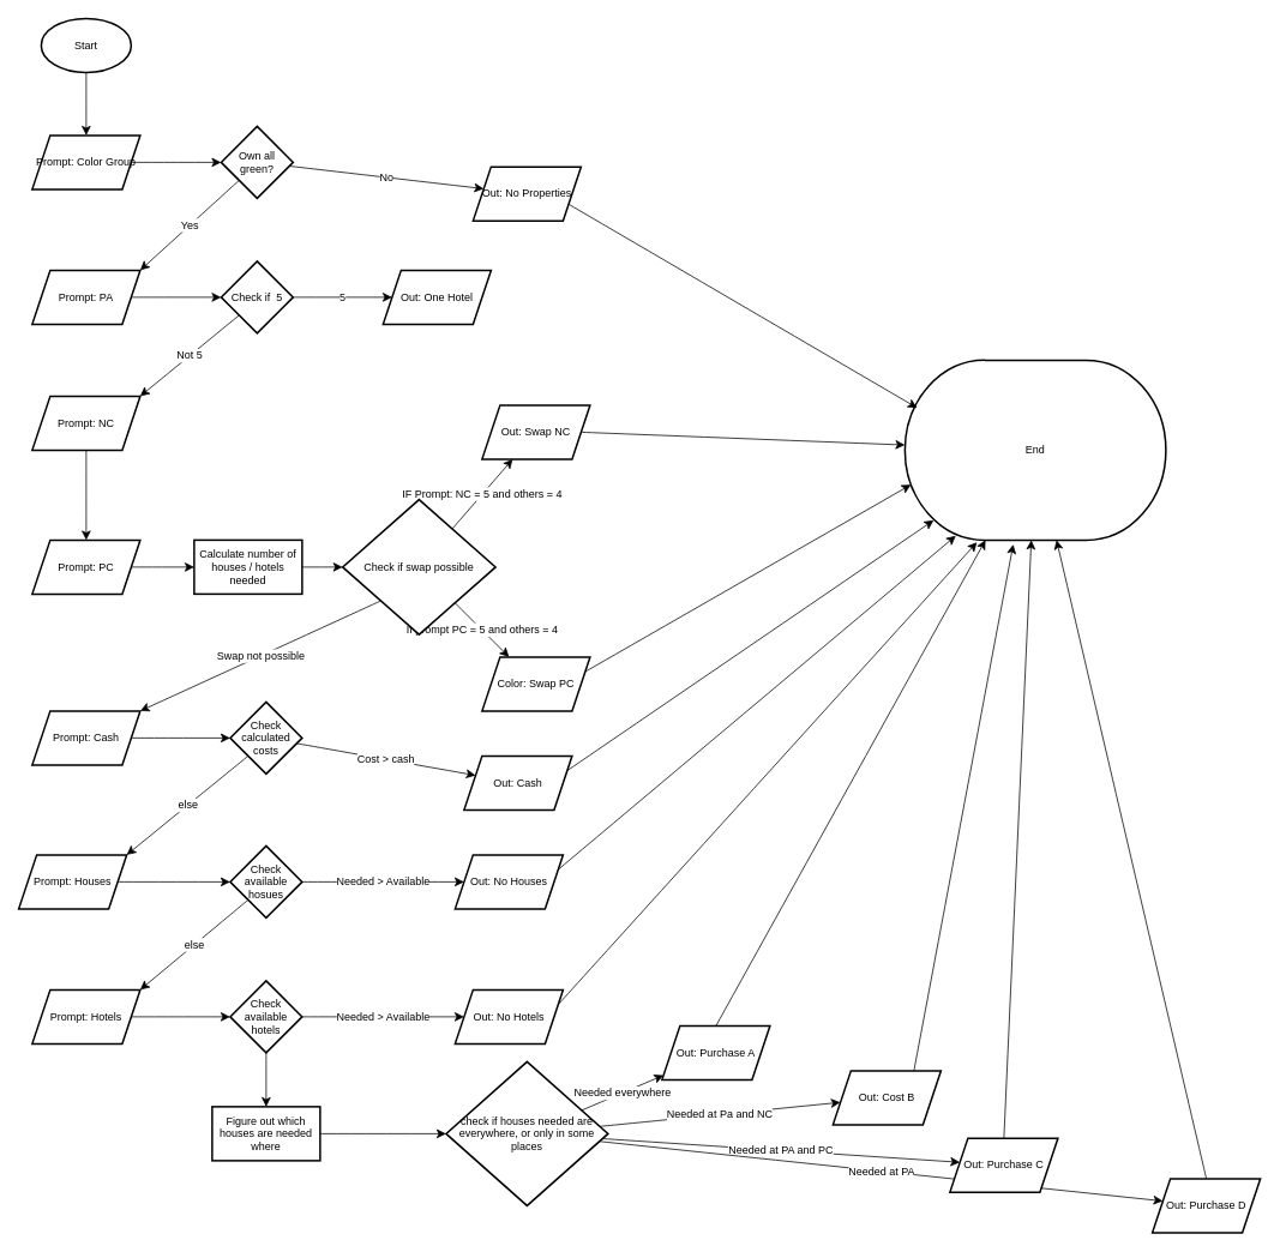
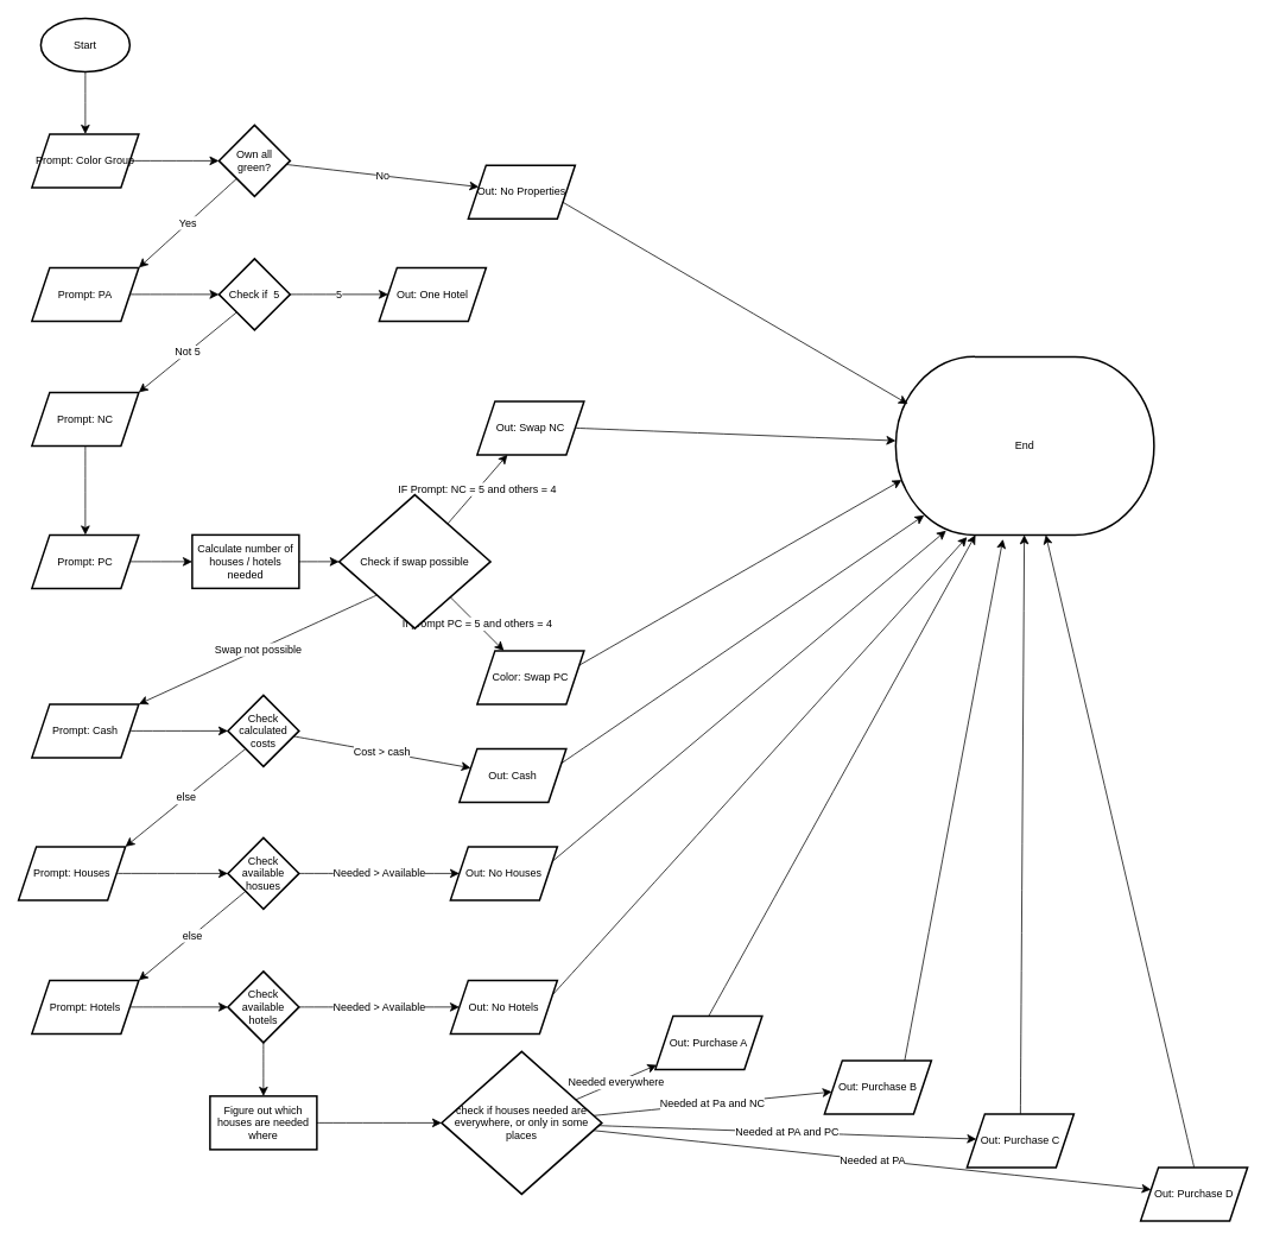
  <mxCell id="0" />
  <mxCell id="1" parent="0" />
  <mxCell id="2" style="edgeStyle=none;curved=1;rounded=0;orthogonalLoop=1;jettySize=auto;html=1;exitX=0.5;exitY=1;exitDx=0;exitDy=0;exitPerimeter=0;entryX=0.5;entryY=0;entryDx=0;entryDy=0;fontSize=12;startSize=8;endSize=8;" edge="1" parent="1" source="3" target="21"><mxGeometry relative="1" as="geometry" /></mxCell>
  <mxCell id="3" value="Start" style="strokeWidth=2;html=1;shape=mxgraph.flowchart.start_1;whiteSpace=wrap;" vertex="1" parent="1"><mxGeometry x="45" y="20" width="100" height="60" as="geometry" /></mxCell>
  <mxCell id="4" value="" style="edgeStyle=none;curved=1;rounded=0;orthogonalLoop=1;jettySize=auto;html=1;fontSize=12;startSize=8;endSize=8;" edge="1" parent="1" source="5" target="27"><mxGeometry relative="1" as="geometry" /></mxCell>
  <mxCell id="5" value="Prompt: PC" style="shape=parallelogram;perimeter=parallelogramPerimeter;whiteSpace=wrap;html=1;fixedSize=1;strokeWidth=2;" vertex="1" parent="1"><mxGeometry x="35" y="600" width="120" height="60" as="geometry" /></mxCell>
  <mxCell id="6" style="edgeStyle=none;curved=1;rounded=0;orthogonalLoop=1;jettySize=auto;html=1;exitX=0.5;exitY=1;exitDx=0;exitDy=0;entryX=0.5;entryY=0;entryDx=0;entryDy=0;fontSize=12;startSize=8;endSize=8;" edge="1" parent="1" source="7" target="5"><mxGeometry relative="1" as="geometry" /></mxCell>
  <mxCell id="7" value="Prompt: NC" style="shape=parallelogram;perimeter=parallelogramPerimeter;whiteSpace=wrap;html=1;fixedSize=1;strokeWidth=2;" vertex="1" parent="1"><mxGeometry x="35" y="440" width="120" height="60" as="geometry" /></mxCell>
  <mxCell id="8" value="" style="edgeStyle=none;curved=1;rounded=0;orthogonalLoop=1;jettySize=auto;html=1;fontSize=12;startSize=8;endSize=8;" edge="1" parent="1" source="9" target="18"><mxGeometry relative="1" as="geometry" /></mxCell>
  <mxCell id="9" value="Prompt: PA" style="shape=parallelogram;perimeter=parallelogramPerimeter;whiteSpace=wrap;html=1;fixedSize=1;strokeWidth=2;" vertex="1" parent="1"><mxGeometry x="35" y="300" width="120" height="60" as="geometry" /></mxCell>
  <mxCell id="10" value="" style="edgeStyle=none;curved=1;rounded=0;orthogonalLoop=1;jettySize=auto;html=1;fontSize=12;startSize=8;endSize=8;" edge="1" parent="1" source="11" target="37"><mxGeometry relative="1" as="geometry" /></mxCell>
  <mxCell id="11" value="Prompt: Cash" style="shape=parallelogram;perimeter=parallelogramPerimeter;whiteSpace=wrap;html=1;fixedSize=1;strokeWidth=2;" vertex="1" parent="1"><mxGeometry x="35" y="790" width="120" height="60" as="geometry" /></mxCell>
  <mxCell id="12" value="" style="edgeStyle=none;curved=1;rounded=0;orthogonalLoop=1;jettySize=auto;html=1;fontSize=12;startSize=8;endSize=8;" edge="1" parent="1" source="13" target="41"><mxGeometry relative="1" as="geometry" /></mxCell>
  <mxCell id="13" value="Prompt: Houses" style="shape=parallelogram;perimeter=parallelogramPerimeter;whiteSpace=wrap;html=1;fixedSize=1;strokeWidth=2;" vertex="1" parent="1"><mxGeometry x="20" y="950" width="120" height="60" as="geometry" /></mxCell>
  <mxCell id="14" style="edgeStyle=none;curved=1;rounded=0;orthogonalLoop=1;jettySize=auto;html=1;exitX=1;exitY=0.5;exitDx=0;exitDy=0;entryX=0;entryY=0.5;entryDx=0;entryDy=0;fontSize=12;startSize=8;endSize=8;" edge="1" parent="1" source="15" target="45"><mxGeometry relative="1" as="geometry" /></mxCell>
  <mxCell id="15" value="Prompt: Hotels" style="shape=parallelogram;perimeter=parallelogramPerimeter;whiteSpace=wrap;html=1;fixedSize=1;strokeWidth=2;" vertex="1" parent="1"><mxGeometry x="35" y="1100" width="120" height="60" as="geometry" /></mxCell>
  <mxCell id="16" value="5" style="edgeStyle=none;curved=1;rounded=0;orthogonalLoop=1;jettySize=auto;html=1;fontSize=12;startSize=8;endSize=8;" edge="1" parent="1" source="18" target="19"><mxGeometry relative="1" as="geometry" /></mxCell>
  <mxCell id="17" value="Not 5" style="edgeStyle=none;curved=1;rounded=0;orthogonalLoop=1;jettySize=auto;html=1;exitX=0;exitY=1;exitDx=0;exitDy=0;entryX=1;entryY=0;entryDx=0;entryDy=0;fontSize=12;startSize=8;endSize=8;" edge="1" parent="1" source="18" target="7"><mxGeometry relative="1" as="geometry" /></mxCell>
  <mxCell id="18" value="Check if&amp;nbsp; 5" style="rhombus;whiteSpace=wrap;html=1;strokeWidth=2;" vertex="1" parent="1"><mxGeometry x="245" y="290" width="80" height="80" as="geometry" /></mxCell>
  <mxCell id="19" value="Out: One Hotel" style="shape=parallelogram;perimeter=parallelogramPerimeter;whiteSpace=wrap;html=1;fixedSize=1;strokeWidth=2;" vertex="1" parent="1"><mxGeometry x="425" y="300" width="120" height="60" as="geometry" /></mxCell>
  <mxCell id="20" value="" style="edgeStyle=none;curved=1;rounded=0;orthogonalLoop=1;jettySize=auto;html=1;fontSize=12;startSize=8;endSize=8;" edge="1" parent="1" source="21" target="24"><mxGeometry relative="1" as="geometry" /></mxCell>
  <mxCell id="21" value="Prompt: Color Group" style="shape=parallelogram;perimeter=parallelogramPerimeter;whiteSpace=wrap;html=1;fixedSize=1;strokeWidth=2;" vertex="1" parent="1"><mxGeometry x="35" y="150" width="120" height="60" as="geometry" /></mxCell>
  <mxCell id="22" value="No" style="edgeStyle=none;curved=1;rounded=0;orthogonalLoop=1;jettySize=auto;html=1;fontSize=12;startSize=8;endSize=8;" edge="1" parent="1" source="24" target="25"><mxGeometry relative="1" as="geometry" /></mxCell>
  <mxCell id="23" value="Yes" style="edgeStyle=none;curved=1;rounded=0;orthogonalLoop=1;jettySize=auto;html=1;exitX=0;exitY=1;exitDx=0;exitDy=0;entryX=1;entryY=0;entryDx=0;entryDy=0;fontSize=12;startSize=8;endSize=8;" edge="1" parent="1" source="24" target="9"><mxGeometry relative="1" as="geometry" /></mxCell>
  <mxCell id="24" value="Own all green?" style="rhombus;whiteSpace=wrap;html=1;strokeWidth=2;" vertex="1" parent="1"><mxGeometry x="245" y="140" width="80" height="80" as="geometry" /></mxCell>
  <mxCell id="25" value="Out: No Properties" style="shape=parallelogram;perimeter=parallelogramPerimeter;whiteSpace=wrap;html=1;fixedSize=1;strokeWidth=2;" vertex="1" parent="1"><mxGeometry x="525" y="185" width="120" height="60" as="geometry" /></mxCell>
  <mxCell id="26" value="" style="edgeStyle=none;curved=1;rounded=0;orthogonalLoop=1;jettySize=auto;html=1;fontSize=12;startSize=8;endSize=8;" edge="1" parent="1" source="27" target="31"><mxGeometry relative="1" as="geometry" /></mxCell>
  <mxCell id="27" value="Calculate number of houses / hotels needed" style="whiteSpace=wrap;html=1;strokeWidth=2;" vertex="1" parent="1"><mxGeometry x="215" y="600" width="120" height="60" as="geometry" /></mxCell>
  <mxCell id="28" value="IF Prompt: NC = 5 and others = 4" style="edgeStyle=none;curved=1;rounded=0;orthogonalLoop=1;jettySize=auto;html=1;fontSize=12;startSize=8;endSize=8;" edge="1" parent="1" source="31" target="33"><mxGeometry relative="1" as="geometry" /></mxCell>
  <mxCell id="29" value="Swap not possible" style="edgeStyle=none;curved=1;rounded=0;orthogonalLoop=1;jettySize=auto;html=1;exitX=0;exitY=1;exitDx=0;exitDy=0;entryX=1;entryY=0;entryDx=0;entryDy=0;fontSize=12;startSize=8;endSize=8;" edge="1" parent="1" source="31" target="11"><mxGeometry relative="1" as="geometry" /></mxCell>
  <mxCell id="30" value="If prompt PC = 5 and others = 4" style="edgeStyle=none;curved=1;rounded=0;orthogonalLoop=1;jettySize=auto;html=1;fontSize=12;startSize=8;endSize=8;" edge="1" parent="1" source="31" target="34"><mxGeometry relative="1" as="geometry" /></mxCell>
  <mxCell id="31" value="Check if swap possible" style="rhombus;whiteSpace=wrap;html=1;strokeWidth=2;" vertex="1" parent="1"><mxGeometry x="380" y="555" width="170" height="150" as="geometry" /></mxCell>
  <mxCell id="32" style="edgeStyle=none;curved=1;rounded=0;orthogonalLoop=1;jettySize=auto;html=1;exitX=1;exitY=0.5;exitDx=0;exitDy=0;fontSize=12;startSize=8;endSize=8;" edge="1" parent="1" source="33" target="61"><mxGeometry relative="1" as="geometry" /></mxCell>
  <mxCell id="33" value="Out: Swap NC" style="shape=parallelogram;perimeter=parallelogramPerimeter;whiteSpace=wrap;html=1;fixedSize=1;strokeWidth=2;" vertex="1" parent="1"><mxGeometry x="535" y="450" width="120" height="60" as="geometry" /></mxCell>
  <mxCell id="34" value="Color: Swap PC" style="shape=parallelogram;perimeter=parallelogramPerimeter;whiteSpace=wrap;html=1;fixedSize=1;strokeWidth=2;" vertex="1" parent="1"><mxGeometry x="535" y="730" width="120" height="60" as="geometry" /></mxCell>
  <mxCell id="35" value="Cost &amp;gt; cash" style="edgeStyle=none;curved=1;rounded=0;orthogonalLoop=1;jettySize=auto;html=1;fontSize=12;startSize=8;endSize=8;" edge="1" parent="1" source="37" target="38"><mxGeometry relative="1" as="geometry" /></mxCell>
  <mxCell id="36" value="else" style="edgeStyle=none;curved=1;rounded=0;orthogonalLoop=1;jettySize=auto;html=1;exitX=0;exitY=1;exitDx=0;exitDy=0;entryX=1;entryY=0;entryDx=0;entryDy=0;fontSize=12;startSize=8;endSize=8;" edge="1" parent="1" source="37" target="13"><mxGeometry relative="1" as="geometry" /></mxCell>
  <mxCell id="37" value="Check calculated costs" style="rhombus;whiteSpace=wrap;html=1;strokeWidth=2;" vertex="1" parent="1"><mxGeometry x="255" y="780" width="80" height="80" as="geometry" /></mxCell>
  <mxCell id="38" value="Out: Cash" style="shape=parallelogram;perimeter=parallelogramPerimeter;whiteSpace=wrap;html=1;fixedSize=1;strokeWidth=2;" vertex="1" parent="1"><mxGeometry x="515" y="840" width="120" height="60" as="geometry" /></mxCell>
  <mxCell id="39" value="Needed &amp;gt; Available" style="edgeStyle=none;curved=1;rounded=0;orthogonalLoop=1;jettySize=auto;html=1;fontSize=12;startSize=8;endSize=8;" edge="1" parent="1" source="41" target="42"><mxGeometry relative="1" as="geometry" /></mxCell>
  <mxCell id="40" value="else" style="edgeStyle=none;curved=1;rounded=0;orthogonalLoop=1;jettySize=auto;html=1;exitX=0;exitY=1;exitDx=0;exitDy=0;entryX=1;entryY=0;entryDx=0;entryDy=0;fontSize=12;startSize=8;endSize=8;" edge="1" parent="1" source="41" target="15"><mxGeometry relative="1" as="geometry" /></mxCell>
  <mxCell id="41" value="Check available hosues" style="rhombus;whiteSpace=wrap;html=1;strokeWidth=2;" vertex="1" parent="1"><mxGeometry x="255" y="940" width="80" height="80" as="geometry" /></mxCell>
  <mxCell id="42" value="Out: No Houses" style="shape=parallelogram;perimeter=parallelogramPerimeter;whiteSpace=wrap;html=1;fixedSize=1;strokeWidth=2;" vertex="1" parent="1"><mxGeometry x="505" y="950" width="120" height="60" as="geometry" /></mxCell>
  <mxCell id="43" value="Needed &amp;gt; Available" style="edgeStyle=none;curved=1;rounded=0;orthogonalLoop=1;jettySize=auto;html=1;fontSize=12;startSize=8;endSize=8;" edge="1" parent="1" source="45" target="46"><mxGeometry relative="1" as="geometry" /></mxCell>
  <mxCell id="44" value="" style="edgeStyle=none;curved=1;rounded=0;orthogonalLoop=1;jettySize=auto;html=1;fontSize=12;startSize=8;endSize=8;" edge="1" parent="1" source="45" target="48"><mxGeometry relative="1" as="geometry" /></mxCell>
  <mxCell id="45" value="Check available hotels" style="rhombus;whiteSpace=wrap;html=1;strokeWidth=2;" vertex="1" parent="1"><mxGeometry x="255" y="1090" width="80" height="80" as="geometry" /></mxCell>
  <mxCell id="46" value="Out: No Hotels" style="shape=parallelogram;perimeter=parallelogramPerimeter;whiteSpace=wrap;html=1;fixedSize=1;strokeWidth=2;" vertex="1" parent="1"><mxGeometry x="505" y="1100" width="120" height="60" as="geometry" /></mxCell>
  <mxCell id="47" value="" style="edgeStyle=none;curved=1;rounded=0;orthogonalLoop=1;jettySize=auto;html=1;fontSize=12;startSize=8;endSize=8;" edge="1" parent="1" source="48" target="53"><mxGeometry relative="1" as="geometry" /></mxCell>
  <mxCell id="48" value="Figure out which houses are needed where" style="whiteSpace=wrap;html=1;strokeWidth=2;" vertex="1" parent="1"><mxGeometry x="235" y="1230" width="120" height="60" as="geometry" /></mxCell>
  <mxCell id="49" value="Needed everywhere" style="edgeStyle=none;curved=1;rounded=0;orthogonalLoop=1;jettySize=auto;html=1;fontSize=12;startSize=8;endSize=8;" edge="1" parent="1" source="53" target="55"><mxGeometry relative="1" as="geometry" /></mxCell>
  <mxCell id="50" value="Needed at Pa and NC" style="edgeStyle=none;curved=1;rounded=0;orthogonalLoop=1;jettySize=auto;html=1;fontSize=12;startSize=8;endSize=8;" edge="1" parent="1" source="53" target="56"><mxGeometry relative="1" as="geometry" /></mxCell>
  <mxCell id="51" value="Needed at PA and PC" style="edgeStyle=none;curved=1;rounded=0;orthogonalLoop=1;jettySize=auto;html=1;fontSize=12;startSize=8;endSize=8;" edge="1" parent="1" source="53" target="58"><mxGeometry relative="1" as="geometry" /></mxCell>
  <mxCell id="52" value="Needed at PA" style="edgeStyle=none;curved=1;rounded=0;orthogonalLoop=1;jettySize=auto;html=1;fontSize=12;startSize=8;endSize=8;" edge="1" parent="1" source="53" target="60"><mxGeometry relative="1" as="geometry" /></mxCell>
  <mxCell id="53" value="check if houses needed are everywhere, or only in some places" style="rhombus;whiteSpace=wrap;html=1;strokeWidth=2;" vertex="1" parent="1"><mxGeometry x="495" y="1180" width="180" height="160" as="geometry" /></mxCell>
  <mxCell id="54" style="edgeStyle=none;curved=1;rounded=0;orthogonalLoop=1;jettySize=auto;html=1;exitX=0.5;exitY=0;exitDx=0;exitDy=0;fontSize=12;startSize=8;endSize=8;" edge="1" parent="1" source="55" target="61"><mxGeometry relative="1" as="geometry" /></mxCell>
  <mxCell id="55" value="Out: Purchase A" style="shape=parallelogram;perimeter=parallelogramPerimeter;whiteSpace=wrap;html=1;fixedSize=1;strokeWidth=2;" vertex="1" parent="1"><mxGeometry x="735" y="1140" width="120" height="60" as="geometry" /></mxCell>
- <mxCell id="56" value="Out: Cost B" style="shape=parallelogram;perimeter=parallelogramPerimeter;whiteSpace=wrap;html=1;fixedSize=1;strokeWidth=2;" vertex="1" parent="1"><mxGeometry x="925" y="1190" width="120" height="60" as="geometry" /></mxCell>
+ <mxCell id="56" value="Out: Purchase B" style="shape=parallelogram;perimeter=parallelogramPerimeter;whiteSpace=wrap;html=1;fixedSize=1;strokeWidth=2;" vertex="1" parent="1"><mxGeometry x="925" y="1190" width="120" height="60" as="geometry" /></mxCell>
  <mxCell id="57" style="edgeStyle=none;curved=1;rounded=0;orthogonalLoop=1;jettySize=auto;html=1;exitX=0.5;exitY=0;exitDx=0;exitDy=0;fontSize=12;startSize=8;endSize=8;" edge="1" parent="1" source="58" target="61"><mxGeometry relative="1" as="geometry" /></mxCell>
- <mxCell id="58" value="Out: Purchase C" style="shape=parallelogram;perimeter=parallelogramPerimeter;whiteSpace=wrap;html=1;fixedSize=1;strokeWidth=2;" vertex="1" parent="1"><mxGeometry x="1055" y="1265" width="120" height="60" as="geometry" /></mxCell>
+ <mxCell id="58" value="Out: Purchase C" style="shape=parallelogram;perimeter=parallelogramPerimeter;whiteSpace=wrap;html=1;fixedSize=1;strokeWidth=2;" vertex="1" parent="1"><mxGeometry x="1085" y="1250" width="120" height="60" as="geometry" /></mxCell>
  <mxCell id="59" style="edgeStyle=none;curved=1;rounded=0;orthogonalLoop=1;jettySize=auto;html=1;exitX=0.5;exitY=0;exitDx=0;exitDy=0;fontSize=12;startSize=8;endSize=8;" edge="1" parent="1" source="60" target="61"><mxGeometry relative="1" as="geometry" /></mxCell>
  <mxCell id="60" value="Out: Purchase D" style="shape=parallelogram;perimeter=parallelogramPerimeter;whiteSpace=wrap;html=1;fixedSize=1;strokeWidth=2;" vertex="1" parent="1"><mxGeometry x="1280" y="1310" width="120" height="60" as="geometry" /></mxCell>
  <mxCell id="61" value="End" style="strokeWidth=2;html=1;shape=mxgraph.flowchart.terminator;whiteSpace=wrap;" vertex="1" parent="1"><mxGeometry x="1005" y="400" width="290" height="200" as="geometry" /></mxCell>
  <mxCell id="62" style="edgeStyle=none;curved=1;rounded=0;orthogonalLoop=1;jettySize=auto;html=1;exitX=1;exitY=0.75;exitDx=0;exitDy=0;entryX=0.047;entryY=0.265;entryDx=0;entryDy=0;entryPerimeter=0;fontSize=12;startSize=8;endSize=8;" edge="1" parent="1" source="25" target="61"><mxGeometry relative="1" as="geometry" /></mxCell>
  <mxCell id="63" style="edgeStyle=none;curved=1;rounded=0;orthogonalLoop=1;jettySize=auto;html=1;exitX=1;exitY=0.25;exitDx=0;exitDy=0;entryX=0.023;entryY=0.692;entryDx=0;entryDy=0;entryPerimeter=0;fontSize=12;startSize=8;endSize=8;" edge="1" parent="1" source="34" target="61"><mxGeometry relative="1" as="geometry" /></mxCell>
  <mxCell id="64" style="edgeStyle=none;curved=1;rounded=0;orthogonalLoop=1;jettySize=auto;html=1;exitX=1;exitY=0.25;exitDx=0;exitDy=0;entryX=0.11;entryY=0.89;entryDx=0;entryDy=0;entryPerimeter=0;fontSize=12;startSize=8;endSize=8;" edge="1" parent="1" source="38" target="61"><mxGeometry relative="1" as="geometry" /></mxCell>
  <mxCell id="65" style="edgeStyle=none;curved=1;rounded=0;orthogonalLoop=1;jettySize=auto;html=1;exitX=1;exitY=0.25;exitDx=0;exitDy=0;entryX=0.195;entryY=0.976;entryDx=0;entryDy=0;entryPerimeter=0;fontSize=12;startSize=8;endSize=8;" edge="1" parent="1" source="42" target="61"><mxGeometry relative="1" as="geometry" /></mxCell>
  <mxCell id="66" style="edgeStyle=none;curved=1;rounded=0;orthogonalLoop=1;jettySize=auto;html=1;exitX=1;exitY=0.25;exitDx=0;exitDy=0;entryX=0.276;entryY=1.012;entryDx=0;entryDy=0;entryPerimeter=0;fontSize=12;startSize=8;endSize=8;" edge="1" parent="1" source="46" target="61"><mxGeometry relative="1" as="geometry" /></mxCell>
  <mxCell id="67" style="edgeStyle=none;curved=1;rounded=0;orthogonalLoop=1;jettySize=auto;html=1;exitX=0.75;exitY=0;exitDx=0;exitDy=0;entryX=0.415;entryY=1.024;entryDx=0;entryDy=0;entryPerimeter=0;fontSize=12;startSize=8;endSize=8;" edge="1" parent="1" source="56" target="61"><mxGeometry relative="1" as="geometry" /></mxCell>
